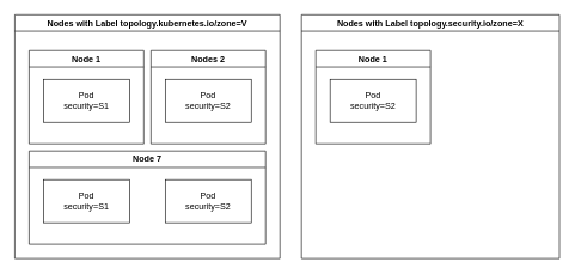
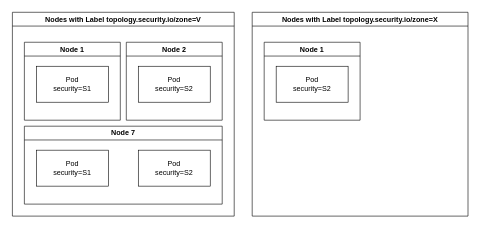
  <mxCell id="0" />
  <mxCell id="1" parent="0" />
- <mxCell id="2" value="Nodes with Label topology.kubernetes.io/zone=V" style="swimlane;whiteSpace=wrap;html=1;" vertex="1" parent="1"><mxGeometry x="20" y="20" width="370" height="340" as="geometry" /></mxCell>
+ <mxCell id="2" value="Nodes with Label topology.security.io/zone=V" style="swimlane;whiteSpace=wrap;html=1;" vertex="1" parent="1"><mxGeometry x="20" y="20" width="370" height="340" as="geometry" /></mxCell>
  <mxCell id="3" value="Node 1" style="swimlane;whiteSpace=wrap;html=1;" vertex="1" parent="2"><mxGeometry x="20" y="50" width="160" height="130" as="geometry" /></mxCell>
  <mxCell id="4" value="Pod&lt;br&gt;security=S1" style="rounded=0;whiteSpace=wrap;html=1;" vertex="1" parent="3"><mxGeometry x="20" y="40" width="120" height="60" as="geometry" /></mxCell>
- <mxCell id="5" value="Nodes 2" style="swimlane;whiteSpace=wrap;html=1;" vertex="1" parent="2"><mxGeometry x="190" y="50" width="160" height="130" as="geometry" /></mxCell>
+ <mxCell id="5" value="Node 2" style="swimlane;whiteSpace=wrap;html=1;" vertex="1" parent="2"><mxGeometry x="190" y="50" width="160" height="130" as="geometry" /></mxCell>
  <mxCell id="6" value="Pod&lt;br&gt;security=S2" style="rounded=0;whiteSpace=wrap;html=1;" vertex="1" parent="5"><mxGeometry x="20" y="40" width="120" height="60" as="geometry" /></mxCell>
  <mxCell id="7" value="Node 7" style="swimlane;whiteSpace=wrap;html=1;" vertex="1" parent="2"><mxGeometry x="20" y="190" width="330" height="130" as="geometry" /></mxCell>
  <mxCell id="8" value="Pod&lt;br&gt;security=S1" style="rounded=0;whiteSpace=wrap;html=1;" vertex="1" parent="7"><mxGeometry x="20" y="40" width="120" height="60" as="geometry" /></mxCell>
  <mxCell id="9" value="Pod&lt;br&gt;security=S2" style="rounded=0;whiteSpace=wrap;html=1;" vertex="1" parent="7"><mxGeometry x="190" y="40" width="120" height="60" as="geometry" /></mxCell>
  <mxCell id="10" value="Nodes with Label topology.security.io/zone=X" style="swimlane;whiteSpace=wrap;html=1;" vertex="1" parent="1"><mxGeometry x="420" y="20" width="360" height="340" as="geometry" /></mxCell>
  <mxCell id="11" value="Node 1" style="swimlane;whiteSpace=wrap;html=1;" vertex="1" parent="10"><mxGeometry x="20" y="50" width="160" height="130" as="geometry" /></mxCell>
  <mxCell id="12" value="Pod&lt;br&gt;security=S2" style="rounded=0;whiteSpace=wrap;html=1;" vertex="1" parent="11"><mxGeometry x="20" y="40" width="120" height="60" as="geometry" /></mxCell>
